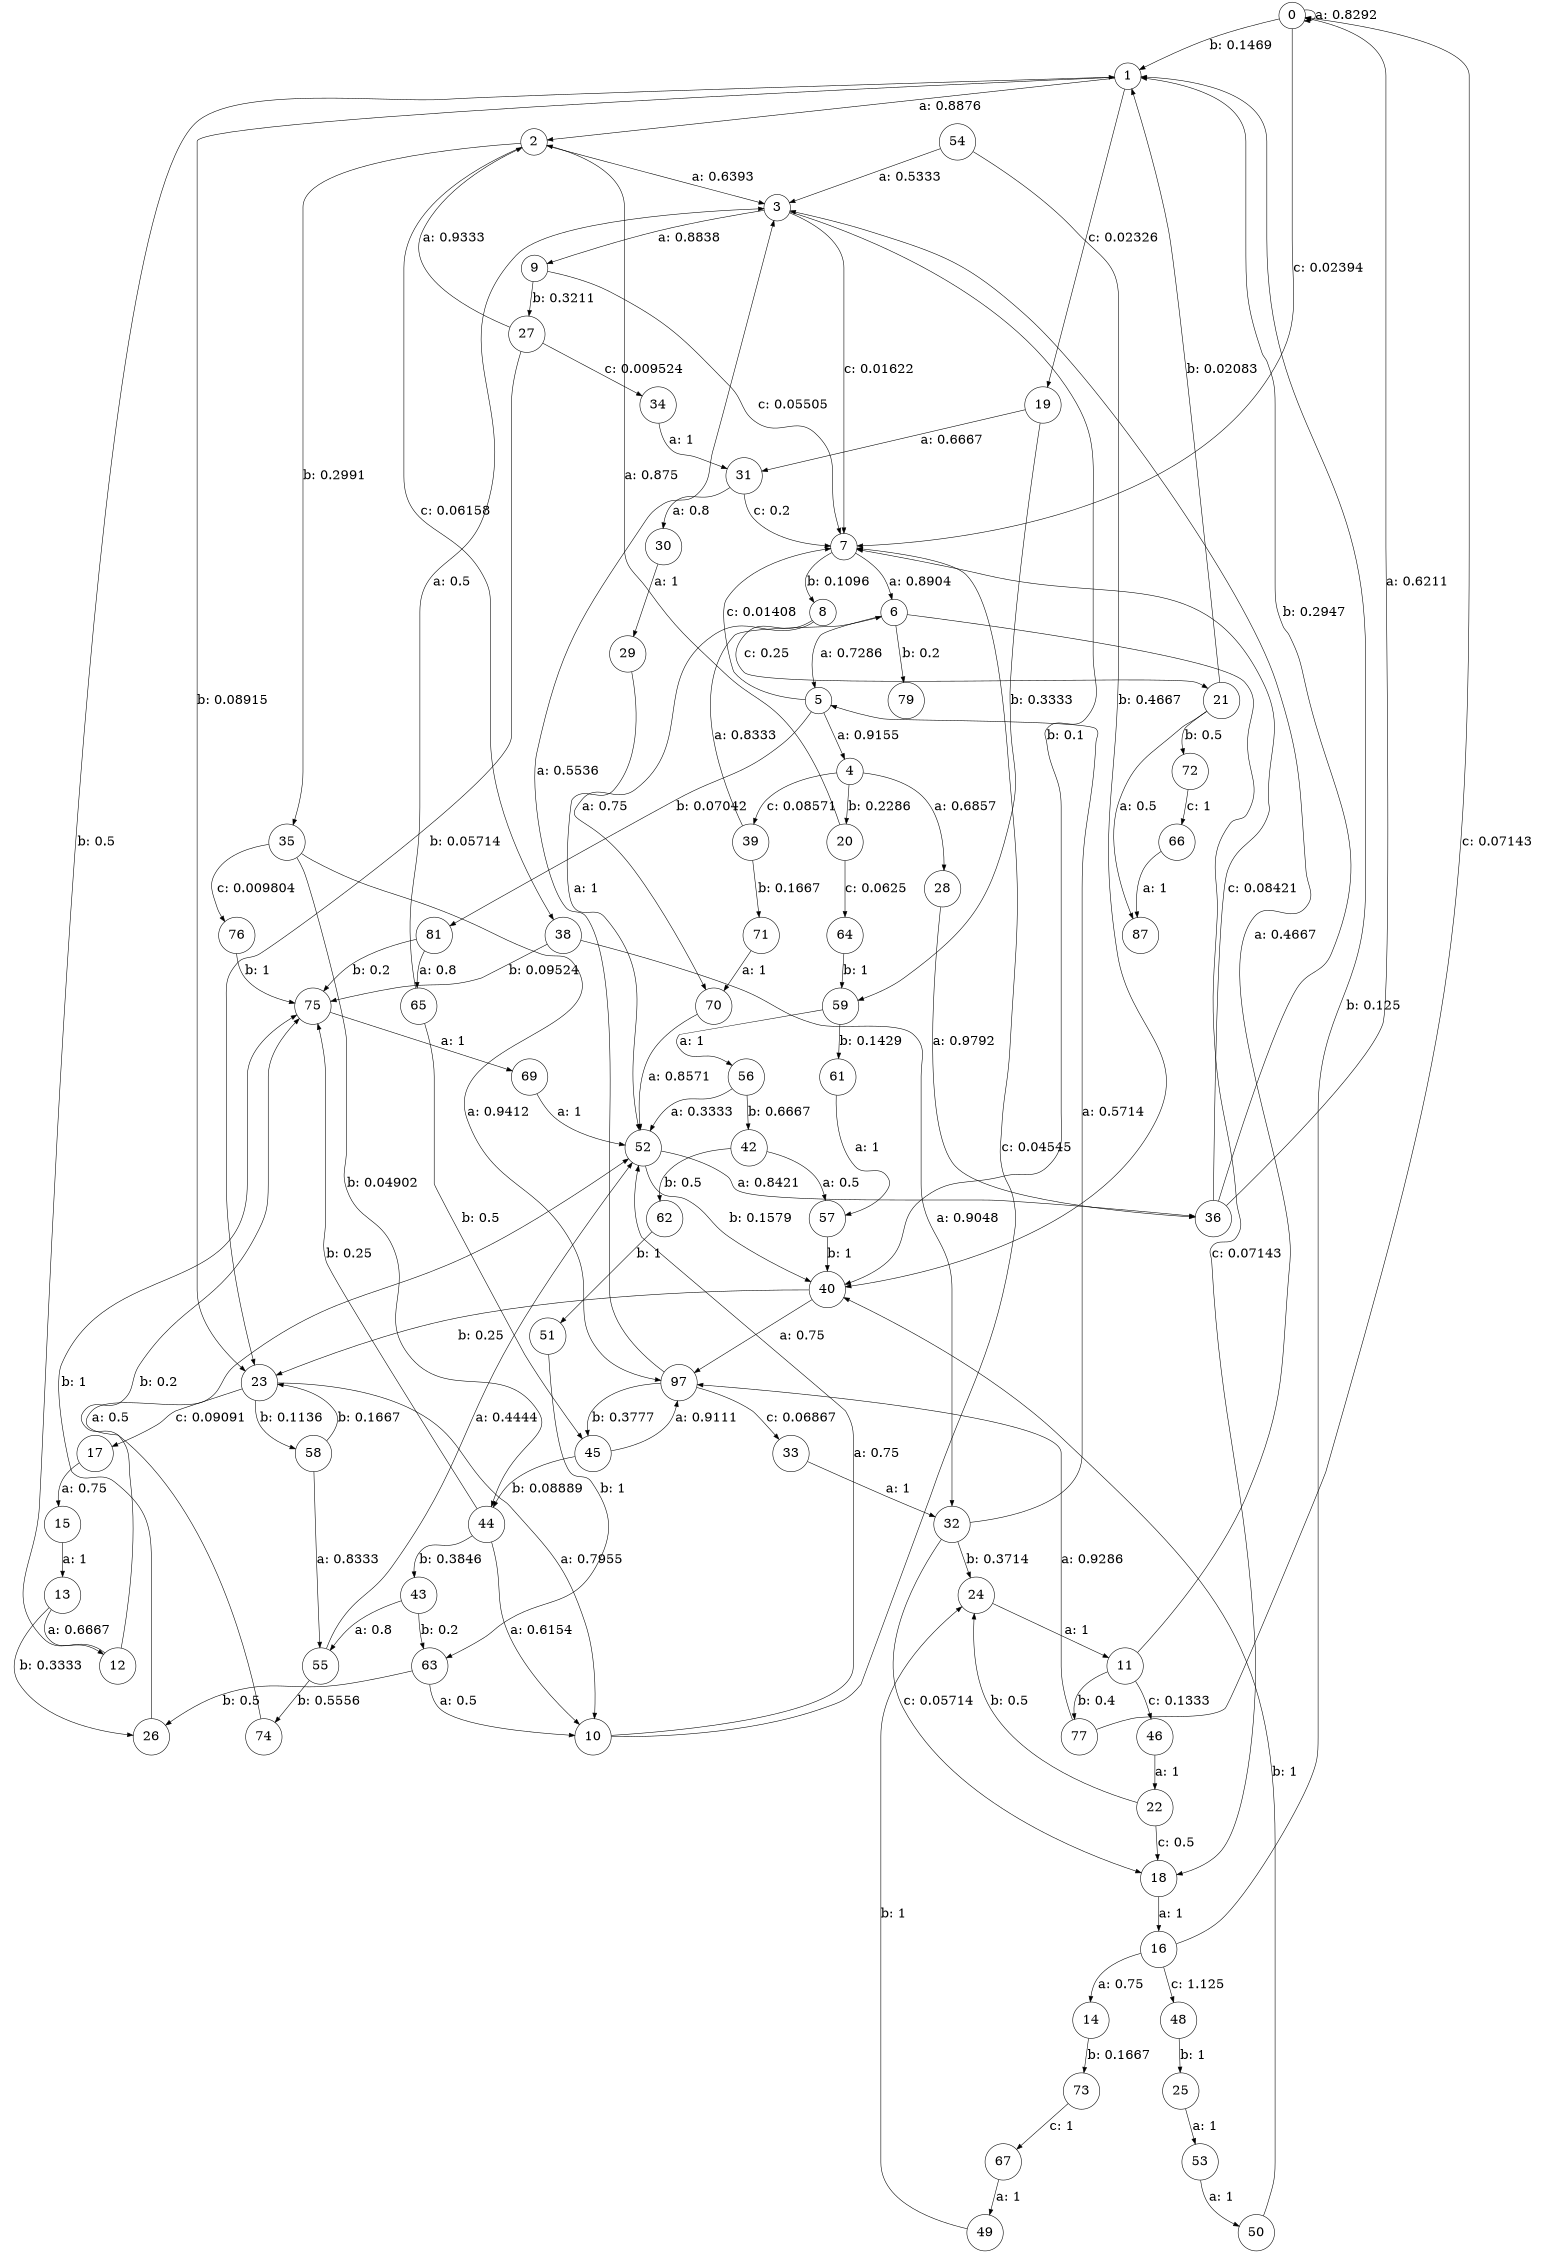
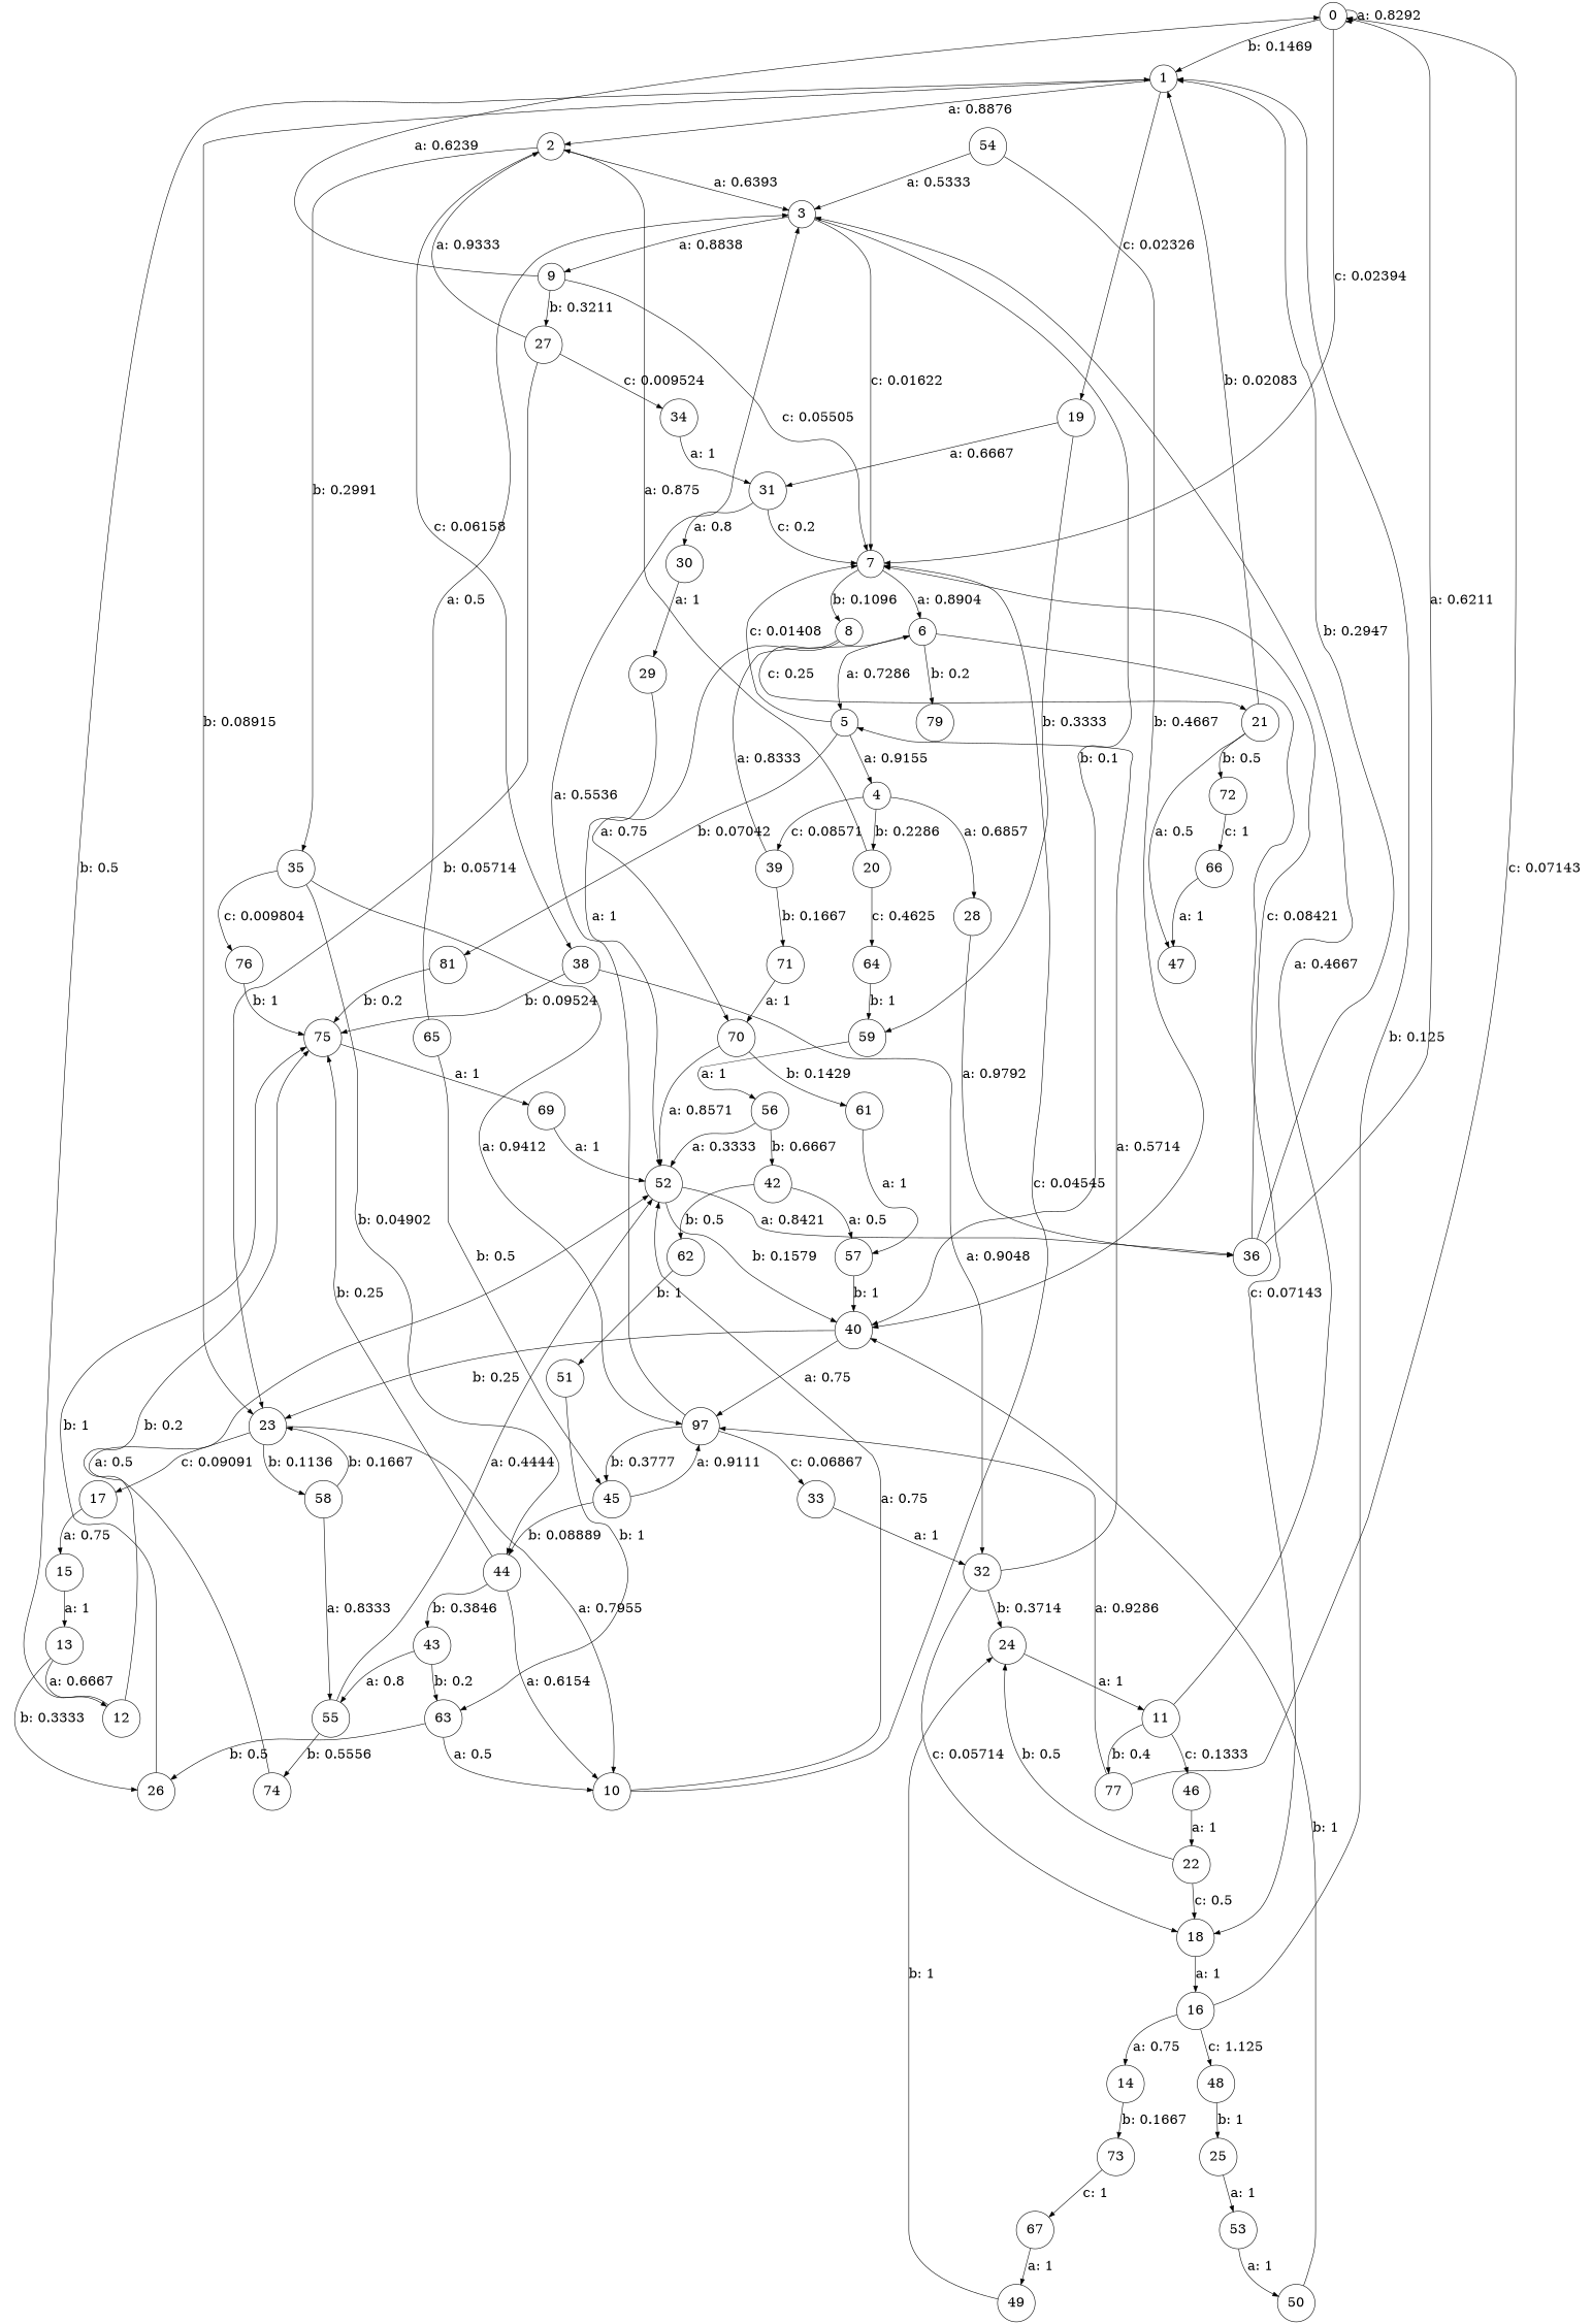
  digraph {
    node [fontsize=24 shape=circle]
    edge [fontsize=24]
    0
    1
    7
    2
    23
    19
    6
    8
    3
    35
    38
    10
    17
    58
    31
    59
    5
    79
    18
    70
    21
    9
    40
    n24 [label=97]
    44
    76
    75
    32
    52
    15
    55
    30
    56
    27
    33
    45
    43
    69
    24
    34
    4
    28
    20
    39
    36
    64
    71
    n48 [label=81]
    65
    16
    14
    48
    61
-   47 [label=87]
+   47
    72
    57
    66
    54
    11
    77
    46
    22
    12
    13
    26
    73
    67
    49
    25
    53
    29
    42
    74
    50
    63
    62
    51
    0 -> 0 [label="a: 0.8292   "]
    0 -> 1 [label="b: 0.1469   "]
    0 -> 7 [label="c: 0.02394  "]
    1 -> 2 [label="a: 0.8876   "]
    1 -> 23 [label="b: 0.08915  "]
    1 -> 19 [label="c: 0.02326  "]
    7 -> 6 [label="a: 0.8904   "]
    7 -> 8 [label="b: 0.1096   "]
    2 -> 3 [label="a: 0.6393   "]
    2 -> 35 [label="b: 0.2991   "]
    2 -> 38 [label="c: 0.06158  "]
    23 -> 10 [label="a: 0.7955   "]
    23 -> 17 [label="c: 0.09091  "]
    23 -> 58 [label="b: 0.1136   "]
    19 -> 31 [label="a: 0.6667   "]
    19 -> 59 [label="b: 0.3333   "]
    6 -> 5 [label="a: 0.7286   "]
    6 -> 79 [label="b: 0.2      "]
    6 -> 18 [label="c: 0.07143  "]
    8 -> 70 [label="a: 0.75     "]
    8 -> 21 [label="c: 0.25     "]
    3 -> 7 [label="c: 0.01622  "]
    3 -> 9 [label="a: 0.8838   "]
    3 -> 40 [label="b: 0.1      "]
    35 -> n24 [label="a: 0.9412   "]
    35 -> 44 [label="b: 0.04902  "]
    35 -> 76 [label="c: 0.009804  "]
    38 -> 75 [label="b: 0.09524  "]
    38 -> 32 [label="a: 0.9048   "]
    10 -> 7 [label="c: 0.04545  "]
    10 -> 52 [label="a: 0.75     "]
    17 -> 15 [label="a: 0.75     "]
    58 -> 23 [label="b: 0.1667   "]
    58 -> 55 [label="a: 0.8333   "]
    31 -> 7 [label="c: 0.2      "]
    31 -> 30 [label="a: 0.8      "]
    59 -> 56 [label="a: 1        "]
    5 -> 7 [label="c: 0.01408  "]
    5 -> 4 [label="a: 0.9155   "]
    5 -> n48 [label="b: 0.07042  "]
    18 -> 16 [label="a: 1        "]
    70 -> 52 [label="a: 0.8571   "]
-   59 -> 61 [label="b: 0.1429   "]
+   70 -> 61 [label="b: 0.1429   "]
    21 -> 1 [label="b: 0.02083  "]
    21 -> 47 [label="a: 0.5      "]
    21 -> 72 [label="b: 0.5      "]
+   9 -> 0 [label="a: 0.6239   "]
    9 -> 7 [label="c: 0.05505  "]
    9 -> 27 [label="b: 0.3211   "]
    40 -> 23 [label="b: 0.25     "]
    40 -> n24 [label="a: 0.75     "]
    n24 -> 3 [label="a: 0.5536   "]
    n24 -> 33 [label="c: 0.06867  "]
    n24 -> 45 [label="b: 0.3777   "]
    44 -> 10 [label="a: 0.6154   "]
    44 -> 75 [label="b: 0.25     "]
    44 -> 43 [label="b: 0.3846   "]
    76 -> 75 [label="b: 1        "]
    75 -> 69 [label="a: 1        "]
    32 -> 5 [label="a: 0.5714   "]
    32 -> 18 [label="c: 0.05714  "]
    32 -> 24 [label="b: 0.3714   "]
    52 -> 40 [label="b: 0.1579   "]
    52 -> 36 [label="a: 0.8421   "]
    15 -> 13 [label="a: 1        "]
    55 -> 52 [label="a: 0.4444   "]
    55 -> 74 [label="b: 0.5556   "]
    30 -> 29 [label="a: 1        "]
    56 -> 52 [label="a: 0.3333   "]
    56 -> 42 [label="b: 0.6667   "]
    27 -> 2 [label="a: 0.9333   "]
    27 -> 23 [label="b: 0.05714  "]
    27 -> 34 [label="c: 0.009524  "]
    33 -> 32 [label="a: 1        "]
    45 -> n24 [label="a: 0.9111   "]
    45 -> 44 [label="b: 0.08889  "]
    43 -> 55 [label="a: 0.8      "]
    43 -> 63 [label="b: 0.2      "]
    69 -> 52 [label="a: 1        "]
    24 -> 11 [label="a: 1        "]
    34 -> 31 [label="a: 1        "]
    4 -> 28 [label="a: 0.6857   "]
    4 -> 20 [label="b: 0.2286   "]
    4 -> 39 [label="c: 0.08571  "]
    28 -> 36 [label="a: 0.9792   "]
    20 -> 2 [label="a: 0.875    "]
-   20 -> 64 [label="c: 0.0625   "]
+   20 -> 64 [label="c: 0.4625   "]
    39 -> 6 [label="a: 0.8333   "]
    39 -> 71 [label="b: 0.1667   "]
    36 -> 0 [label="a: 0.6211   "]
    36 -> 1 [label="b: 0.2947   "]
    36 -> 7 [label="c: 0.08421  "]
    64 -> 59 [label="b: 1        "]
    71 -> 70 [label="a: 1        "]
    n48 -> 75 [label="b: 0.2      "]
-   n48 -> 65 [label="a: 0.8      "]
    65 -> 3 [label="a: 0.5      "]
    65 -> 45 [label="b: 0.5      "]
    16 -> 1 [label="b: 0.125    "]
    16 -> 14 [label="a: 0.75     "]
    16 -> 48 [label="c: 1.125    "]
    14 -> 73 [label="b: 0.1667   "]
    48 -> 25 [label="b: 1        "]
    61 -> 57 [label="a: 1        "]
    72 -> 66 [label="c: 1        "]
    57 -> 40 [label="b: 1        "]
    66 -> 47 [label="a: 1        "]
    54 -> 3 [label="a: 0.5333   "]
    54 -> 40 [label="b: 0.4667   "]
    11 -> 3 [label="a: 0.4667   "]
    11 -> 77 [label="b: 0.4      "]
    11 -> 46 [label="c: 0.1333   "]
    77 -> 0 [label="c: 0.07143  "]
    77 -> n24 [label="a: 0.9286   "]
    46 -> 22 [label="a: 1        "]
    22 -> 18 [label="c: 0.5      "]
    22 -> 24 [label="b: 0.5      "]
    12 -> 1 [label="b: 0.5      "]
    12 -> 52 [label="a: 0.5      "]
    13 -> 12 [label="a: 0.6667   "]
    13 -> 26 [label="b: 0.3333   "]
    26 -> 75 [label="b: 1        "]
    73 -> 67 [label="c: 1        "]
    67 -> 49 [label="a: 1        "]
    49 -> 24 [label="b: 1        "]
    25 -> 53 [label="a: 1        "]
    53 -> 50 [label="a: 1        "]
    29 -> 52 [label="a: 1        "]
    42 -> 57 [label="a: 0.5      "]
    42 -> 62 [label="b: 0.5      "]
    74 -> 75 [label="b: 0.2      "]
    50 -> 40 [label="b: 1        "]
    63 -> 10 [label="a: 0.5      "]
    63 -> 26 [label="b: 0.5      "]
    62 -> 51 [label="b: 1        "]
    51 -> 63 [label="b: 1        "]
  }
